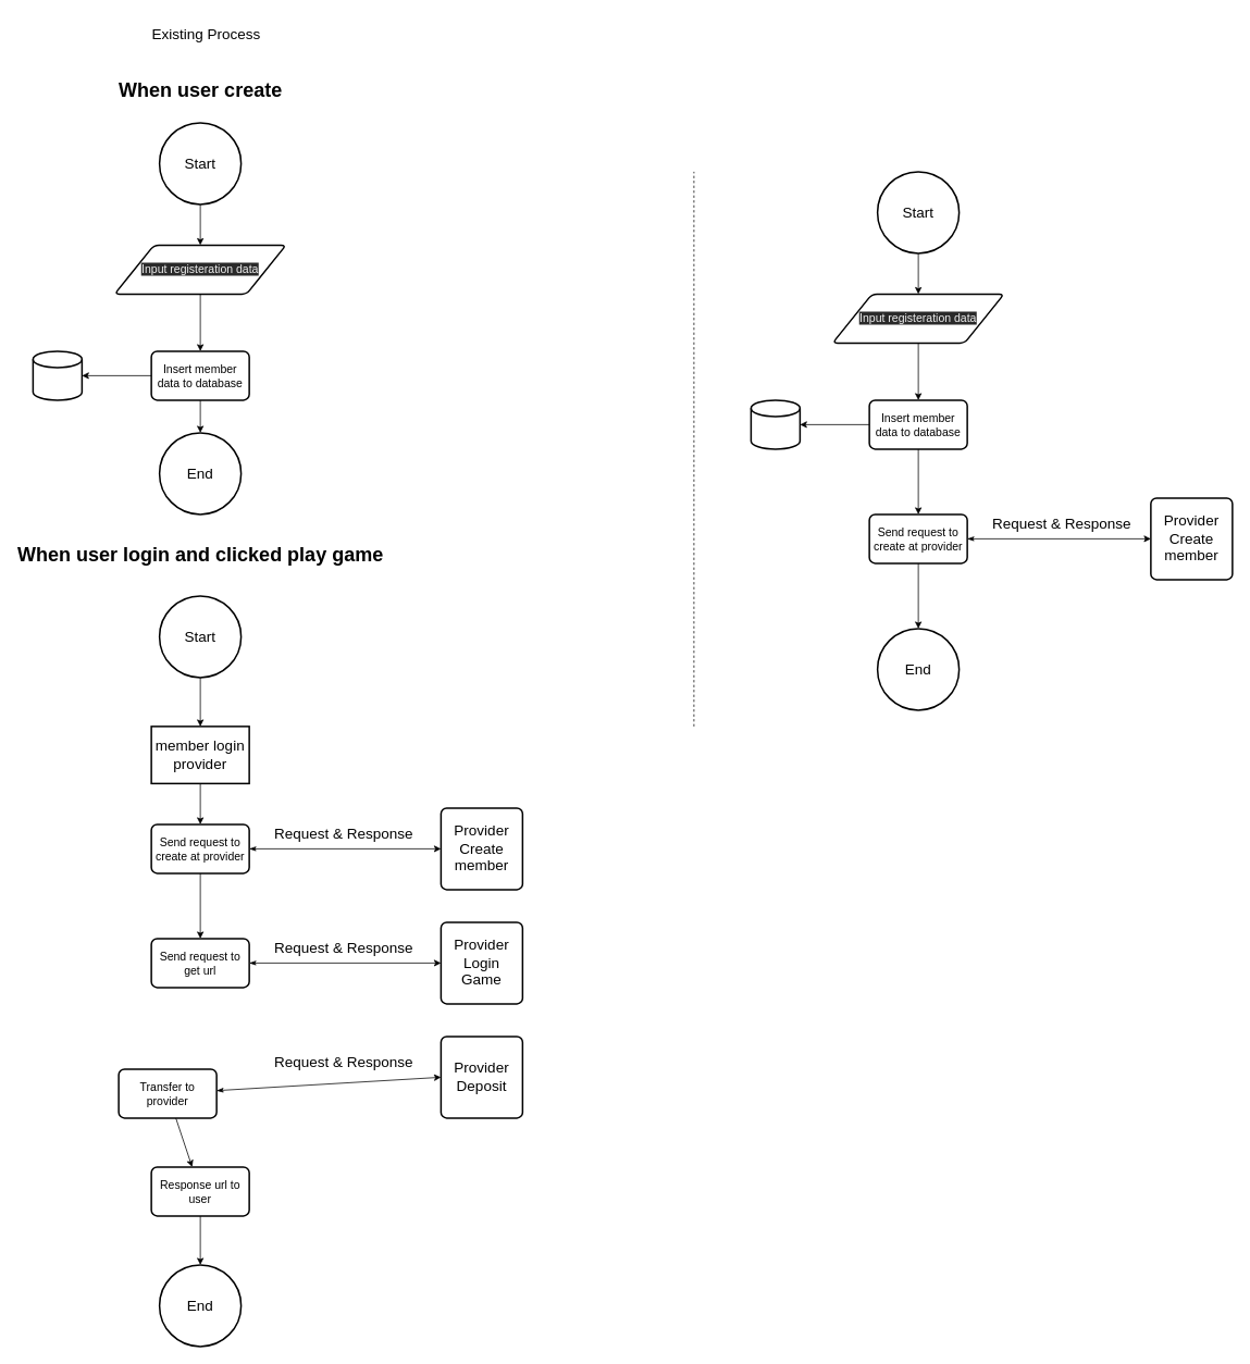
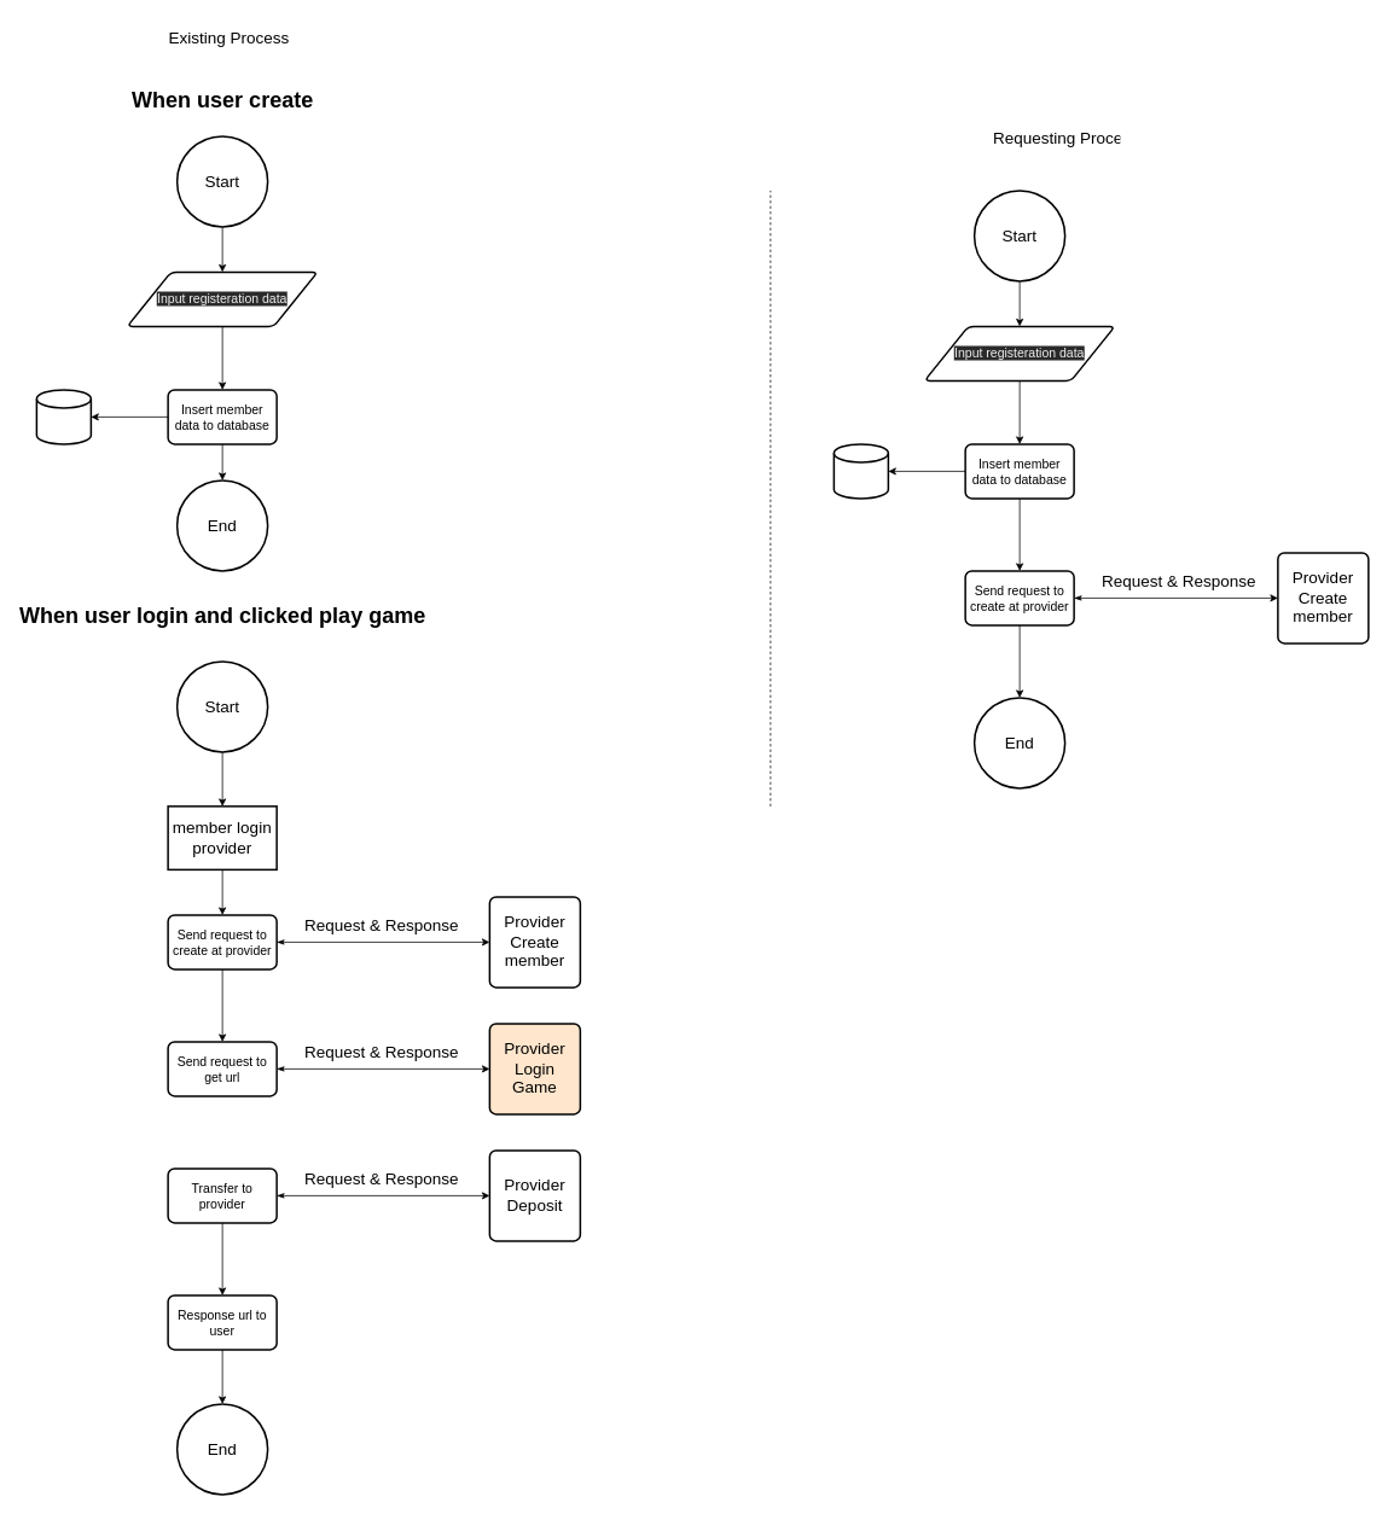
  <mxCell id="0" />
  <mxCell id="1" parent="0" />
  <mxCell id="2" value="" style="edgeStyle=none;html=1;fontSize=14;" edge="1" parent="1" source="3" target="6"><mxGeometry relative="1" as="geometry" /></mxCell>
  <mxCell id="3" value="&#10;&#10;&lt;span style=&quot;color: rgb(240, 240, 240); font-family: helvetica; font-size: 14px; font-style: normal; font-weight: 400; letter-spacing: normal; text-align: center; text-indent: 0px; text-transform: none; word-spacing: 0px; background-color: rgb(42, 42, 42); display: inline; float: none;&quot;&gt;Input registeration data&lt;/span&gt;&#10;&#10;" style="shape=parallelogram;html=1;strokeWidth=2;perimeter=parallelogramPerimeter;whiteSpace=wrap;rounded=1;arcSize=12;size=0.23;fontSize=14;" vertex="1" parent="1"><mxGeometry x="140" y="300" width="210" height="60" as="geometry" /></mxCell>
  <mxCell id="4" value="" style="edgeStyle=none;html=1;fontSize=14;" edge="1" parent="1" source="6" target="7"><mxGeometry relative="1" as="geometry" /></mxCell>
  <mxCell id="5" value="" style="edgeStyle=none;html=1;fontSize=14;" edge="1" parent="1" source="6" target="13"><mxGeometry relative="1" as="geometry"><mxPoint x="245" y="560" as="targetPoint" /></mxGeometry></mxCell>
  <mxCell id="6" value="Insert member data to database" style="whiteSpace=wrap;html=1;fontSize=14;strokeWidth=2;rounded=1;arcSize=12;" vertex="1" parent="1"><mxGeometry x="185" y="430" width="120" height="60" as="geometry" /></mxCell>
  <mxCell id="7" value="" style="strokeWidth=2;html=1;shape=mxgraph.flowchart.database;whiteSpace=wrap;fontSize=14;" vertex="1" parent="1"><mxGeometry x="40" y="430" width="60" height="60" as="geometry" /></mxCell>
  <mxCell id="8" value="" style="edgeStyle=none;html=1;fontSize=14;" edge="1" parent="1" source="12" target="3"><mxGeometry relative="1" as="geometry"><mxPoint x="245" y="240" as="sourcePoint" /></mxGeometry></mxCell>
  <mxCell id="9" value="" style="endArrow=none;dashed=1;html=1;fontSize=14;" edge="1" parent="1"><mxGeometry width="50" height="50" relative="1" as="geometry"><mxPoint x="850" y="890" as="sourcePoint" /><mxPoint x="850" y="210" as="targetPoint" /></mxGeometry></mxCell>
  <mxCell id="10" value="Existing Process" style="text;strokeColor=none;fillColor=none;align=left;verticalAlign=middle;spacingLeft=4;spacingRight=4;overflow=hidden;points=[[0,0.5],[1,0.5]];portConstraint=eastwest;rotatable=0;fontSize=18;" vertex="1" parent="1"><mxGeometry x="180" y="20" width="150" height="40" as="geometry" /></mxCell>
+ <mxCell id="11" value="Requesting Process" style="text;strokeColor=none;fillColor=none;align=left;verticalAlign=middle;spacingLeft=4;spacingRight=4;overflow=hidden;points=[[0,0.5],[1,0.5]];portConstraint=eastwest;rotatable=0;fontSize=18;" vertex="1" parent="1"><mxGeometry x="1090" y="130" width="150" height="40" as="geometry" /></mxCell>
  <mxCell id="12" value="Start" style="strokeWidth=2;html=1;shape=mxgraph.flowchart.start_2;whiteSpace=wrap;fontSize=18;" vertex="1" parent="1"><mxGeometry x="195" y="150" width="100" height="100" as="geometry" /></mxCell>
  <mxCell id="13" value="End" style="strokeWidth=2;html=1;shape=mxgraph.flowchart.start_2;whiteSpace=wrap;fontSize=18;" vertex="1" parent="1"><mxGeometry x="195" y="530" width="100" height="100" as="geometry" /></mxCell>
  <mxCell id="14" value="" style="edgeStyle=none;html=1;fontSize=14;" edge="1" parent="1" source="15" target="18"><mxGeometry relative="1" as="geometry" /></mxCell>
  <mxCell id="15" value="&#10;&#10;&lt;span style=&quot;color: rgb(240, 240, 240); font-family: helvetica; font-size: 14px; font-style: normal; font-weight: 400; letter-spacing: normal; text-align: center; text-indent: 0px; text-transform: none; word-spacing: 0px; background-color: rgb(42, 42, 42); display: inline; float: none;&quot;&gt;Input registeration data&lt;/span&gt;&#10;&#10;" style="shape=parallelogram;html=1;strokeWidth=2;perimeter=parallelogramPerimeter;whiteSpace=wrap;rounded=1;arcSize=12;size=0.23;fontSize=14;" vertex="1" parent="1"><mxGeometry x="1020" y="360" width="210" height="60" as="geometry" /></mxCell>
  <mxCell id="16" value="" style="edgeStyle=none;html=1;fontSize=14;" edge="1" parent="1" source="18" target="19"><mxGeometry relative="1" as="geometry" /></mxCell>
  <mxCell id="17" value="" style="edgeStyle=none;html=1;fontSize=18;" edge="1" parent="1" source="18" target="25"><mxGeometry relative="1" as="geometry" /></mxCell>
  <mxCell id="18" value="Insert member data to database" style="whiteSpace=wrap;html=1;fontSize=14;strokeWidth=2;rounded=1;arcSize=12;" vertex="1" parent="1"><mxGeometry x="1065" y="490" width="120" height="60" as="geometry" /></mxCell>
  <mxCell id="19" value="" style="strokeWidth=2;html=1;shape=mxgraph.flowchart.database;whiteSpace=wrap;fontSize=14;" vertex="1" parent="1"><mxGeometry x="920" y="490" width="60" height="60" as="geometry" /></mxCell>
  <mxCell id="20" value="" style="edgeStyle=none;html=1;fontSize=14;" edge="1" parent="1" source="21" target="15"><mxGeometry relative="1" as="geometry"><mxPoint x="1125" y="300" as="sourcePoint" /></mxGeometry></mxCell>
  <mxCell id="21" value="Start" style="strokeWidth=2;html=1;shape=mxgraph.flowchart.start_2;whiteSpace=wrap;fontSize=18;" vertex="1" parent="1"><mxGeometry x="1075" y="210" width="100" height="100" as="geometry" /></mxCell>
  <mxCell id="22" value="End" style="strokeWidth=2;html=1;shape=mxgraph.flowchart.start_2;whiteSpace=wrap;fontSize=18;" vertex="1" parent="1"><mxGeometry x="1075" y="770" width="100" height="100" as="geometry" /></mxCell>
  <mxCell id="23" value="" style="edgeStyle=none;html=1;fontSize=18;" edge="1" parent="1" source="25" target="22"><mxGeometry relative="1" as="geometry" /></mxCell>
  <mxCell id="24" style="edgeStyle=none;html=1;entryX=0;entryY=0.5;entryDx=0;entryDy=0;fontSize=18;startArrow=classicThin;startFill=1;" edge="1" parent="1" source="25" target="26"><mxGeometry relative="1" as="geometry" /></mxCell>
  <mxCell id="25" value="Send request to create at provider" style="whiteSpace=wrap;html=1;fontSize=14;strokeWidth=2;rounded=1;arcSize=12;" vertex="1" parent="1"><mxGeometry x="1065" y="630" width="120" height="60" as="geometry" /></mxCell>
  <mxCell id="26" value="Provider&lt;br&gt;Create member" style="rounded=1;whiteSpace=wrap;html=1;absoluteArcSize=1;arcSize=14;strokeWidth=2;fontSize=18;" vertex="1" parent="1"><mxGeometry x="1410" y="610" width="100" height="100" as="geometry" /></mxCell>
  <mxCell id="27" value="Request &amp; Response" style="text;strokeColor=none;fillColor=none;align=left;verticalAlign=middle;spacingLeft=4;spacingRight=4;overflow=hidden;points=[[0,0.5],[1,0.5]];portConstraint=eastwest;rotatable=0;fontSize=18;" vertex="1" parent="1"><mxGeometry x="1210" y="625" width="180" height="30" as="geometry" /></mxCell>
  <mxCell id="28" value="" style="edgeStyle=none;html=1;fontSize=14;" edge="1" parent="1" target="33"><mxGeometry relative="1" as="geometry"><mxPoint x="245" y="940" as="sourcePoint" /><mxPoint x="245" y="1010" as="targetPoint" /></mxGeometry></mxCell>
  <mxCell id="29" style="edgeStyle=none;html=1;fontSize=18;startArrow=none;startFill=0;" edge="1" parent="1" source="30" target="36"><mxGeometry relative="1" as="geometry" /></mxCell>
  <mxCell id="30" value="Start" style="strokeWidth=2;html=1;shape=mxgraph.flowchart.start_2;whiteSpace=wrap;fontSize=18;" vertex="1" parent="1"><mxGeometry x="195" y="730" width="100" height="100" as="geometry" /></mxCell>
  <mxCell id="31" style="edgeStyle=none;html=1;entryX=0;entryY=0.5;entryDx=0;entryDy=0;fontSize=18;startArrow=classicThin;startFill=1;" edge="1" parent="1" source="33" target="34"><mxGeometry relative="1" as="geometry" /></mxCell>
  <mxCell id="32" value="" style="edgeStyle=none;html=1;fontSize=18;startArrow=none;startFill=0;" edge="1" parent="1" source="33" target="37"><mxGeometry relative="1" as="geometry" /></mxCell>
  <mxCell id="33" value="Send request to create at provider" style="whiteSpace=wrap;html=1;fontSize=14;strokeWidth=2;rounded=1;arcSize=12;" vertex="1" parent="1"><mxGeometry x="185" y="1010" width="120" height="60" as="geometry" /></mxCell>
  <mxCell id="34" value="Provider&lt;br&gt;Create member" style="rounded=1;whiteSpace=wrap;html=1;absoluteArcSize=1;arcSize=14;strokeWidth=2;fontSize=18;" vertex="1" parent="1"><mxGeometry x="540" y="990" width="100" height="100" as="geometry" /></mxCell>
  <mxCell id="35" value="Request &amp; Response" style="text;strokeColor=none;fillColor=none;align=left;verticalAlign=middle;spacingLeft=4;spacingRight=4;overflow=hidden;points=[[0,0.5],[1,0.5]];portConstraint=eastwest;rotatable=0;fontSize=18;" vertex="1" parent="1"><mxGeometry x="330" y="1005" width="180" height="30" as="geometry" /></mxCell>
  <mxCell id="36" value="member login provider" style="whiteSpace=wrap;html=1;fontSize=18;strokeWidth=2;" vertex="1" parent="1"><mxGeometry x="185" y="890" width="120" height="70" as="geometry" /></mxCell>
  <mxCell id="37" value="&lt;span&gt;Send request to get url&lt;/span&gt;" style="whiteSpace=wrap;html=1;fontSize=14;strokeWidth=2;rounded=1;arcSize=12;" vertex="1" parent="1"><mxGeometry x="185" y="1150" width="120" height="60" as="geometry" /></mxCell>
  <mxCell id="38" style="edgeStyle=none;html=1;entryX=0;entryY=0.5;entryDx=0;entryDy=0;fontSize=18;startArrow=classicThin;startFill=1;" edge="1" parent="1" target="39" source="37"><mxGeometry relative="1" as="geometry"><mxPoint x="295" y="1180" as="sourcePoint" /></mxGeometry></mxCell>
- <mxCell id="39" value="Provider&lt;br&gt;Login Game" style="rounded=1;whiteSpace=wrap;html=1;absoluteArcSize=1;arcSize=14;strokeWidth=2;fontSize=18;" vertex="1" parent="1"><mxGeometry x="540" y="1130" width="100" height="100" as="geometry" /></mxCell>
+ <mxCell id="39" value="Provider&lt;br&gt;Login Game" style="rounded=1;whiteSpace=wrap;html=1;absoluteArcSize=1;arcSize=14;strokeWidth=2;fontSize=18;fillColor=#ffe6cc;" vertex="1" parent="1"><mxGeometry x="540" y="1130" width="100" height="100" as="geometry" /></mxCell>
  <mxCell id="40" value="Request &amp; Response" style="text;strokeColor=none;fillColor=none;align=left;verticalAlign=middle;spacingLeft=4;spacingRight=4;overflow=hidden;points=[[0,0.5],[1,0.5]];portConstraint=eastwest;rotatable=0;fontSize=18;" vertex="1" parent="1"><mxGeometry x="330" y="1145" width="180" height="30" as="geometry" /></mxCell>
  <mxCell id="41" value="" style="edgeStyle=none;html=1;fontSize=18;startArrow=none;startFill=0;" edge="1" parent="1" source="42" target="47"><mxGeometry relative="1" as="geometry" /></mxCell>
- <mxCell id="42" value="Transfer to provider" style="whiteSpace=wrap;html=1;fontSize=14;strokeWidth=2;rounded=1;arcSize=12;" vertex="1" parent="1"><mxGeometry x="145" y="1310" width="120" height="60" as="geometry" /></mxCell>
+ <mxCell id="42" value="Transfer to provider" style="whiteSpace=wrap;html=1;fontSize=14;strokeWidth=2;rounded=1;arcSize=12;" vertex="1" parent="1"><mxGeometry x="185" y="1290" width="120" height="60" as="geometry" /></mxCell>
  <mxCell id="43" style="edgeStyle=none;html=1;entryX=0;entryY=0.5;entryDx=0;entryDy=0;fontSize=18;startArrow=classicThin;startFill=1;" edge="1" parent="1" target="44" source="42"><mxGeometry relative="1" as="geometry"><mxPoint x="305" y="1320" as="sourcePoint" /></mxGeometry></mxCell>
  <mxCell id="44" value="Provider&lt;br&gt;Deposit" style="rounded=1;whiteSpace=wrap;html=1;absoluteArcSize=1;arcSize=14;strokeWidth=2;fontSize=18;" vertex="1" parent="1"><mxGeometry x="540" y="1270" width="100" height="100" as="geometry" /></mxCell>
  <mxCell id="45" value="Request &amp; Response" style="text;strokeColor=none;fillColor=none;align=left;verticalAlign=middle;spacingLeft=4;spacingRight=4;overflow=hidden;points=[[0,0.5],[1,0.5]];portConstraint=eastwest;rotatable=0;fontSize=18;" vertex="1" parent="1"><mxGeometry x="330" y="1285" width="180" height="30" as="geometry" /></mxCell>
  <mxCell id="46" value="" style="edgeStyle=none;html=1;fontSize=18;startArrow=none;startFill=0;" edge="1" parent="1" source="47" target="48"><mxGeometry relative="1" as="geometry" /></mxCell>
  <mxCell id="47" value="Response url to user" style="whiteSpace=wrap;html=1;fontSize=14;strokeWidth=2;rounded=1;arcSize=12;" vertex="1" parent="1"><mxGeometry x="185" y="1430" width="120" height="60" as="geometry" /></mxCell>
  <mxCell id="48" value="End" style="strokeWidth=2;html=1;shape=mxgraph.flowchart.start_2;whiteSpace=wrap;fontSize=18;" vertex="1" parent="1"><mxGeometry x="195" y="1550" width="100" height="100" as="geometry" /></mxCell>
  <mxCell id="49" value="When user login and clicked play game" style="text;strokeColor=none;fillColor=none;html=1;fontSize=24;fontStyle=1;verticalAlign=middle;align=center;" vertex="1" parent="1"><mxGeometry x="20" y="660" width="450" height="40" as="geometry" /></mxCell>
  <mxCell id="50" value="When user create" style="text;strokeColor=none;fillColor=none;html=1;fontSize=24;fontStyle=1;verticalAlign=middle;align=center;" vertex="1" parent="1"><mxGeometry x="125" width="240" height="40" as="geometry" y="90" /></mxCell>
